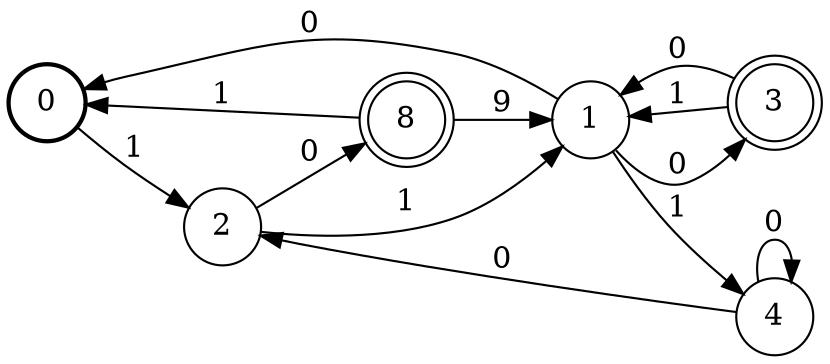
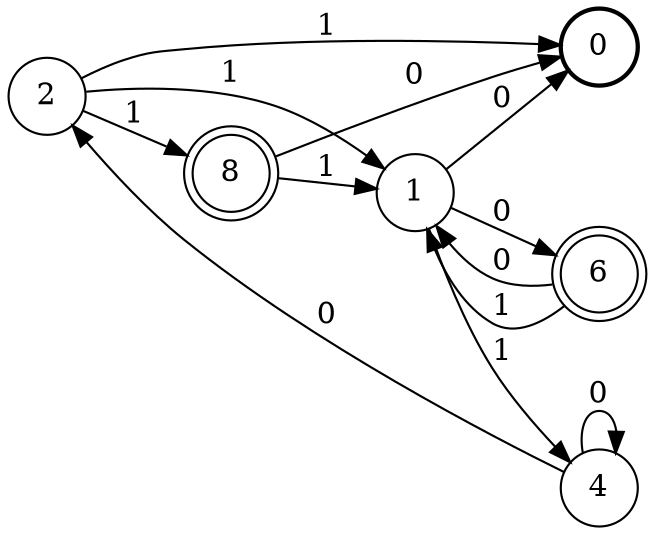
  digraph {
    rankdir=LR
    node [shape=circle]
    0 [style=bold]
    2
    1
-   3 [peripheries=2]
+   3 [peripheries=2 label=6]
    4
    n6 [label=8 peripheries=2]
-   0 -> 2 [label=1]
+   2 -> 0 [label=1]
    2 -> 1 [label=1]
-   2 -> n6 [label=0]
+   2 -> n6 [label=1]
    1 -> 0 [label=0]
    1 -> 3 [label=0]
    1 -> 4 [label=1]
    3 -> 1 [label=0]
    3 -> 1 [label=1]
    4 -> 2 [label=0]
    4 -> 4 [label=0]
-   n6 -> 0 [label=1]
-   n6 -> 1 [label=9]
+   n6 -> 0 [label=0]
+   n6 -> 1 [label=1]
  }
